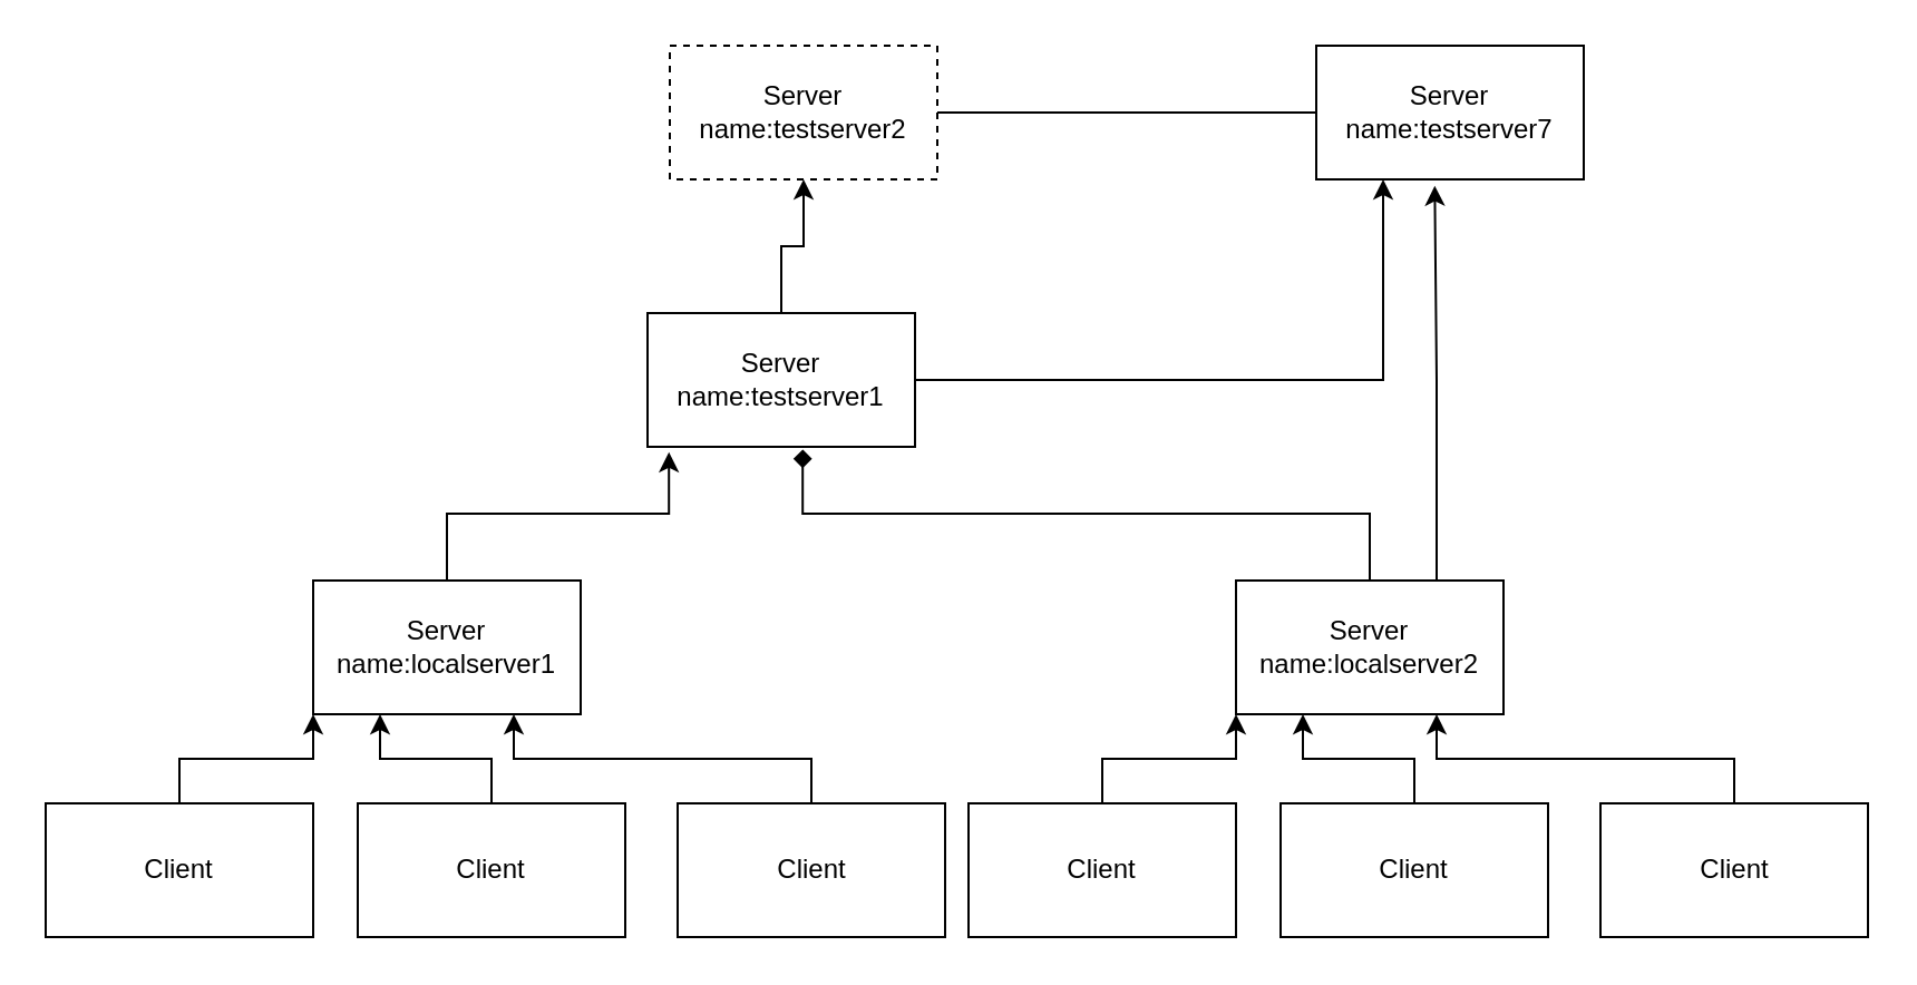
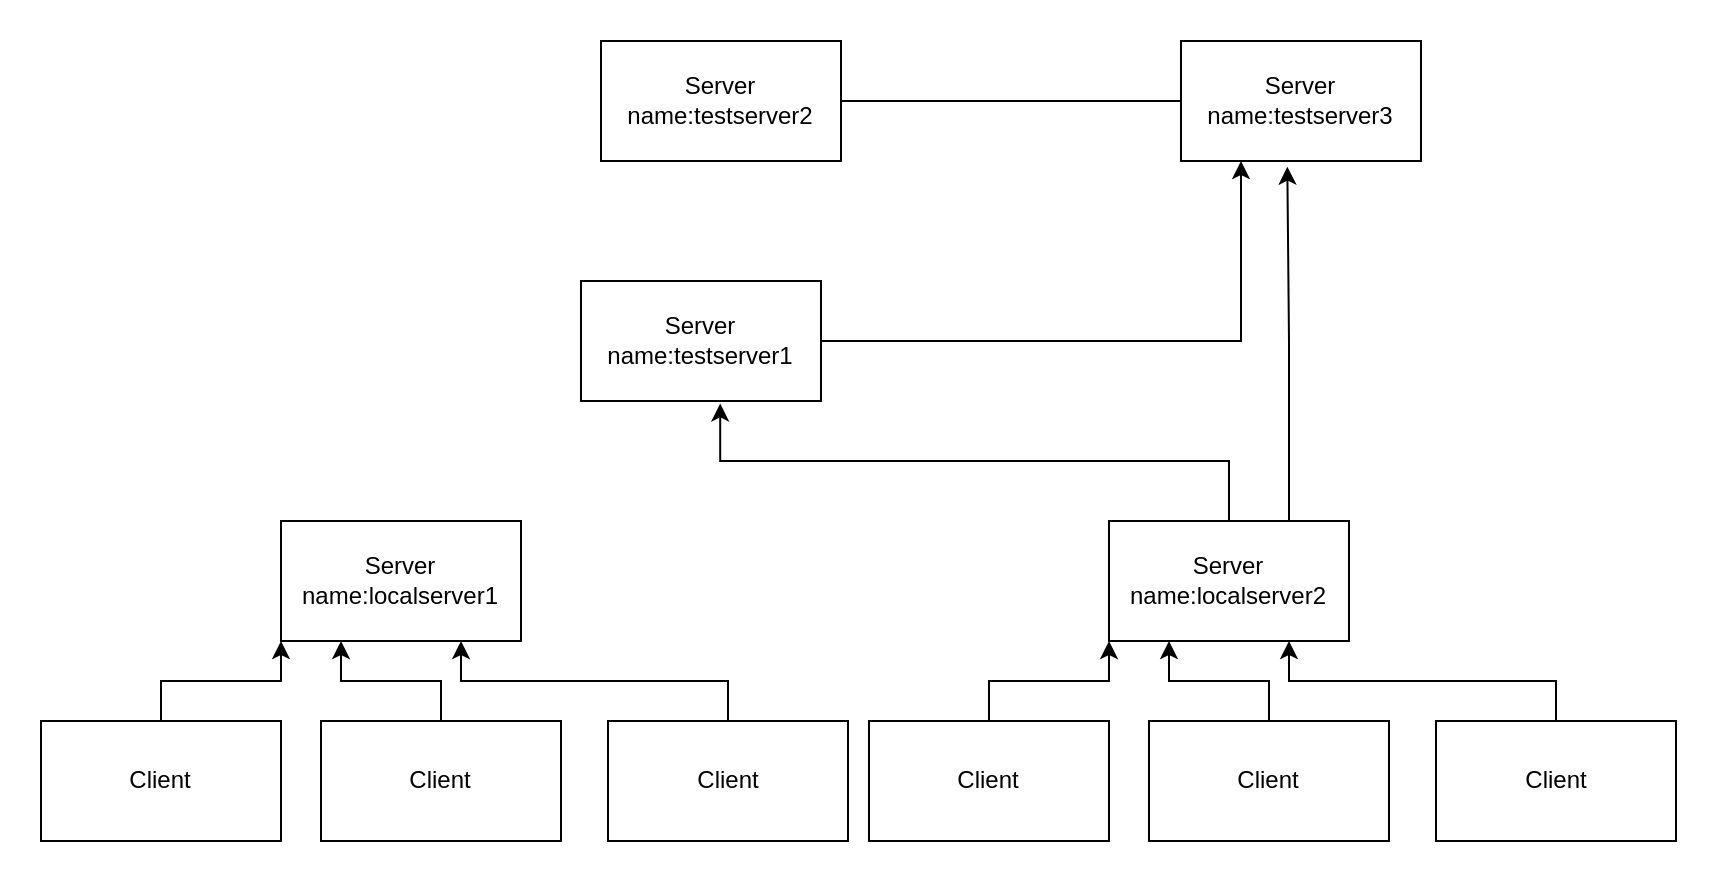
  <mxCell id="0" />
  <mxCell id="1" parent="0" />
  <mxCell id="2" style="edgeStyle=orthogonalEdgeStyle;rounded=0;orthogonalLoop=1;jettySize=auto;html=1;exitX=0.5;exitY=0;exitDx=0;exitDy=0;entryX=0;entryY=1;entryDx=0;entryDy=0;" edge="1" parent="1" source="3" target="4"><mxGeometry relative="1" as="geometry" /></mxCell>
  <mxCell id="3" value="Client" style="rounded=0;whiteSpace=wrap;html=1;" vertex="1" parent="1"><mxGeometry x="20" y="360" width="120" height="60" as="geometry" /></mxCell>
  <mxCell id="4" value="Server&lt;br&gt;name:localserver1" style="rounded=0;whiteSpace=wrap;html=1;" vertex="1" parent="1"><mxGeometry x="140" y="260" width="120" height="60" as="geometry" /></mxCell>
  <mxCell id="5" style="edgeStyle=orthogonalEdgeStyle;rounded=0;orthogonalLoop=1;jettySize=auto;html=1;exitX=0.5;exitY=0;exitDx=0;exitDy=0;entryX=0.25;entryY=1;entryDx=0;entryDy=0;" edge="1" parent="1" source="6" target="4"><mxGeometry relative="1" as="geometry" /></mxCell>
  <mxCell id="6" value="Client" style="rounded=0;whiteSpace=wrap;html=1;" vertex="1" parent="1"><mxGeometry x="160" y="360" width="120" height="60" as="geometry" /></mxCell>
  <mxCell id="7" style="edgeStyle=orthogonalEdgeStyle;rounded=0;orthogonalLoop=1;jettySize=auto;html=1;exitX=0.5;exitY=0;exitDx=0;exitDy=0;entryX=0.75;entryY=1;entryDx=0;entryDy=0;" edge="1" parent="1" source="8" target="4"><mxGeometry relative="1" as="geometry" /></mxCell>
  <mxCell id="8" value="Client" style="rounded=0;whiteSpace=wrap;html=1;" vertex="1" parent="1"><mxGeometry x="303.5" y="360" width="120" height="60" as="geometry" /></mxCell>
- <mxCell id="9" style="edgeStyle=orthogonalEdgeStyle;rounded=0;orthogonalLoop=1;jettySize=auto;html=1;exitX=0.5;exitY=0;exitDx=0;exitDy=0;entryX=0.5;entryY=1;entryDx=0;entryDy=0;" edge="1" parent="1" source="11" target="22"><mxGeometry relative="1" as="geometry" /></mxCell>
  <mxCell id="10" style="edgeStyle=orthogonalEdgeStyle;rounded=0;orthogonalLoop=1;jettySize=auto;html=1;exitX=1;exitY=0.5;exitDx=0;exitDy=0;entryX=0.25;entryY=1;entryDx=0;entryDy=0;" edge="1" parent="1" source="11" target="23"><mxGeometry relative="1" as="geometry" /></mxCell>
  <mxCell id="11" value="Server&lt;br&gt;name:testserver1" style="rounded=0;whiteSpace=wrap;html=1;" vertex="1" parent="1"><mxGeometry x="290" y="140" width="120" height="60" as="geometry" /></mxCell>
- <mxCell id="12" style="edgeStyle=orthogonalEdgeStyle;rounded=0;orthogonalLoop=1;jettySize=auto;html=1;exitX=0.5;exitY=0;exitDx=0;exitDy=0;entryX=0.08;entryY=1.04;entryDx=0;entryDy=0;entryPerimeter=0;" edge="1" parent="1" source="4" target="11"><mxGeometry relative="1" as="geometry" /></mxCell>
  <mxCell id="13" style="edgeStyle=orthogonalEdgeStyle;rounded=0;orthogonalLoop=1;jettySize=auto;html=1;exitX=0.5;exitY=0;exitDx=0;exitDy=0;entryX=0;entryY=1;entryDx=0;entryDy=0;" edge="1" source="19" target="14" parent="1"><mxGeometry relative="1" as="geometry" /></mxCell>
  <mxCell id="14" value="Server&lt;br&gt;name:localserver2" style="rounded=0;whiteSpace=wrap;html=1;" vertex="1" parent="1"><mxGeometry x="554" y="260" width="120" height="60" as="geometry" /></mxCell>
  <mxCell id="15" style="edgeStyle=orthogonalEdgeStyle;rounded=0;orthogonalLoop=1;jettySize=auto;html=1;exitX=0.5;exitY=0;exitDx=0;exitDy=0;entryX=0.25;entryY=1;entryDx=0;entryDy=0;" edge="1" source="16" target="14" parent="1"><mxGeometry relative="1" as="geometry" /></mxCell>
  <mxCell id="16" value="Client" style="rounded=0;whiteSpace=wrap;html=1;" vertex="1" parent="1"><mxGeometry x="574" y="360" width="120" height="60" as="geometry" /></mxCell>
  <mxCell id="17" style="edgeStyle=orthogonalEdgeStyle;rounded=0;orthogonalLoop=1;jettySize=auto;html=1;exitX=0.5;exitY=0;exitDx=0;exitDy=0;entryX=0.75;entryY=1;entryDx=0;entryDy=0;" edge="1" source="18" target="14" parent="1"><mxGeometry relative="1" as="geometry" /></mxCell>
  <mxCell id="18" value="Client" style="rounded=0;whiteSpace=wrap;html=1;" vertex="1" parent="1"><mxGeometry x="717.5" y="360" width="120" height="60" as="geometry" /></mxCell>
  <mxCell id="19" value="Client" style="rounded=0;whiteSpace=wrap;html=1;" vertex="1" parent="1"><mxGeometry x="434" y="360" width="120" height="60" as="geometry" /></mxCell>
- <mxCell id="20" style="edgeStyle=orthogonalEdgeStyle;rounded=0;orthogonalLoop=1;jettySize=auto;html=1;exitX=0.5;exitY=0;exitDx=0;exitDy=0;entryX=0.58;entryY=1.02;entryDx=0;entryDy=0;entryPerimeter=0;endArrow=diamond;" edge="1" parent="1" source="14" target="11"><mxGeometry relative="1" as="geometry" /></mxCell>
+ <mxCell id="20" style="edgeStyle=orthogonalEdgeStyle;rounded=0;orthogonalLoop=1;jettySize=auto;html=1;exitX=0.5;exitY=0;exitDx=0;exitDy=0;entryX=0.58;entryY=1.02;entryDx=0;entryDy=0;entryPerimeter=0;" edge="1" parent="1" source="14" target="11"><mxGeometry relative="1" as="geometry" /></mxCell>
  <mxCell id="21" style="edgeStyle=orthogonalEdgeStyle;rounded=0;orthogonalLoop=1;jettySize=auto;html=1;exitX=1;exitY=0.5;exitDx=0;exitDy=0;entryX=0;entryY=0.5;entryDx=0;entryDy=0;endArrow=none;" edge="1" parent="1" source="22" target="23"><mxGeometry relative="1" as="geometry" /></mxCell>
- <mxCell id="22" value="Server&lt;br&gt;name:testserver2" style="rounded=0;whiteSpace=wrap;html=1;dashed=1;" vertex="1" parent="1"><mxGeometry x="300" y="20" width="120" height="60" as="geometry" /></mxCell>
- <mxCell id="23" value="Server&lt;br&gt;name:testserver7" style="rounded=0;whiteSpace=wrap;html=1;" vertex="1" parent="1"><mxGeometry x="590" y="20" width="120" height="60" as="geometry" /></mxCell>
+ <mxCell id="22" value="Server&lt;br&gt;name:testserver2" style="rounded=0;whiteSpace=wrap;html=1;" vertex="1" parent="1"><mxGeometry x="300" y="20" width="120" height="60" as="geometry" /></mxCell>
+ <mxCell id="23" value="Server&lt;br&gt;name:testserver3" style="rounded=0;whiteSpace=wrap;html=1;" vertex="1" parent="1"><mxGeometry x="590" y="20" width="120" height="60" as="geometry" /></mxCell>
  <mxCell id="24" style="edgeStyle=orthogonalEdgeStyle;rounded=0;orthogonalLoop=1;jettySize=auto;html=1;exitX=0.75;exitY=0;exitDx=0;exitDy=0;entryX=0.443;entryY=1.047;entryDx=0;entryDy=0;entryPerimeter=0;" edge="1" parent="1" source="14" target="23"><mxGeometry relative="1" as="geometry" /></mxCell>
